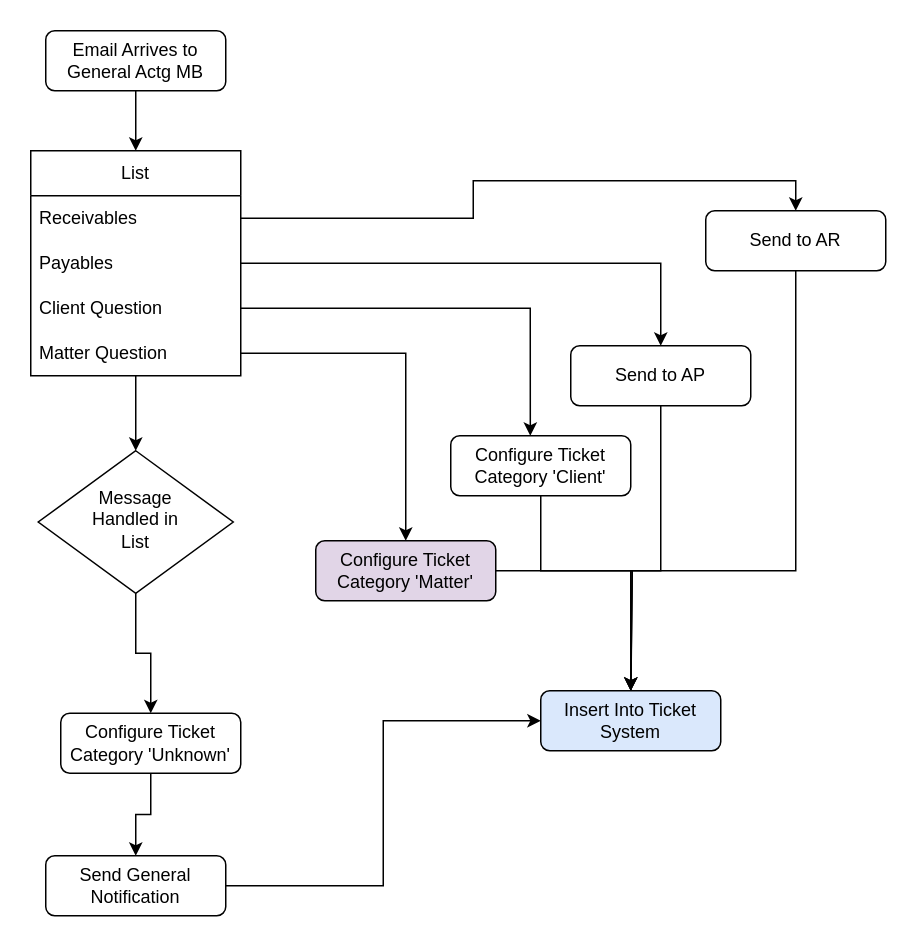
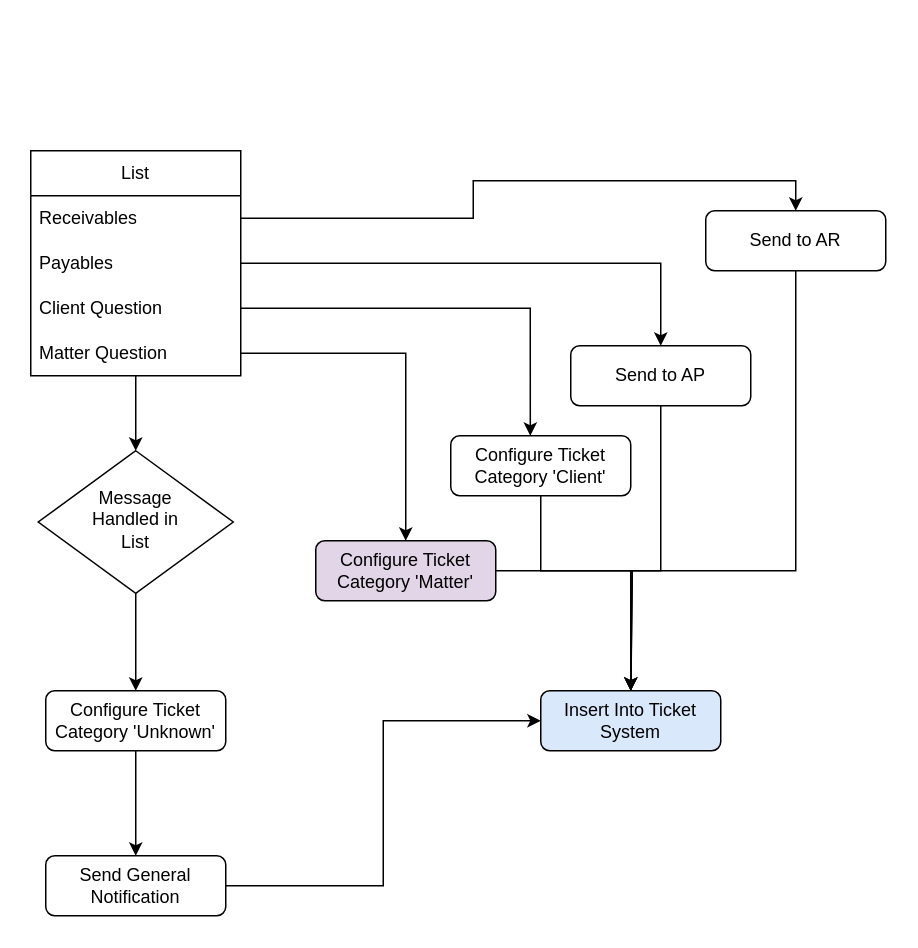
  <mxCell id="0" />
  <mxCell id="1" parent="0" />
- <mxCell id="2" value="" style="edgeStyle=orthogonalEdgeStyle;rounded=0;orthogonalLoop=1;jettySize=auto;html=1;entryX=0.5;entryY=0;entryDx=0;entryDy=0;" edge="1" parent="1" source="3" target="12"><mxGeometry relative="1" as="geometry" /></mxCell>
- <mxCell id="3" value="Email Arrives to General Actg MB" style="rounded=1;whiteSpace=wrap;html=1;fontSize=12;glass=0;strokeWidth=1;shadow=0;" parent="1" vertex="1"><mxGeometry x="30" y="20" width="120" height="40" as="geometry" /></mxCell>
  <mxCell id="4" style="edgeStyle=orthogonalEdgeStyle;rounded=0;orthogonalLoop=1;jettySize=auto;html=1;entryX=0.5;entryY=0;entryDx=0;entryDy=0;" edge="1" parent="1" source="5" target="28"><mxGeometry relative="1" as="geometry" /></mxCell>
  <mxCell id="5" value="Message&lt;div&gt;Handled in&lt;/div&gt;&lt;div&gt;List&lt;/div&gt;" style="rhombus;whiteSpace=wrap;html=1;shadow=0;fontFamily=Helvetica;fontSize=12;align=center;strokeWidth=1;spacing=6;spacingTop=-4;" parent="1" vertex="1"><mxGeometry x="25" y="300" width="130" height="95" as="geometry" /></mxCell>
  <mxCell id="6" style="edgeStyle=orthogonalEdgeStyle;rounded=0;orthogonalLoop=1;jettySize=auto;html=1;" edge="1" parent="1" source="7"><mxGeometry relative="1" as="geometry"><mxPoint x="420" y="470" as="targetPoint" /><Array as="points"><mxPoint x="360" y="380" /><mxPoint x="421" y="380" /></Array></mxGeometry></mxCell>
  <mxCell id="7" value="Configure Ticket&lt;div&gt;Category 'Client'&lt;/div&gt;" style="rounded=1;whiteSpace=wrap;html=1;fontSize=12;glass=0;strokeWidth=1;shadow=0;" parent="1" vertex="1"><mxGeometry x="300" y="290" width="120" height="40" as="geometry" /></mxCell>
  <mxCell id="8" style="edgeStyle=orthogonalEdgeStyle;rounded=0;orthogonalLoop=1;jettySize=auto;html=1;entryX=0;entryY=0.5;entryDx=0;entryDy=0;" edge="1" parent="1" source="9" target="10"><mxGeometry relative="1" as="geometry" /></mxCell>
  <mxCell id="9" value="Send General&lt;div&gt;Notification&lt;/div&gt;" style="rounded=1;whiteSpace=wrap;html=1;fontSize=12;glass=0;strokeWidth=1;shadow=0;" parent="1" vertex="1"><mxGeometry x="30" y="570" width="120" height="40" as="geometry" /></mxCell>
  <mxCell id="10" value="Insert Into Ticket System" style="rounded=1;whiteSpace=wrap;html=1;fontSize=12;glass=0;strokeWidth=1;shadow=0;fillColor=#dae8fc;" parent="1" vertex="1"><mxGeometry x="360" y="460" width="120" height="40" as="geometry" /></mxCell>
  <mxCell id="11" value="" style="edgeStyle=orthogonalEdgeStyle;rounded=0;orthogonalLoop=1;jettySize=auto;html=1;" edge="1" parent="1" source="12" target="5"><mxGeometry relative="1" as="geometry" /></mxCell>
  <mxCell id="12" value="List" style="swimlane;fontStyle=0;childLayout=stackLayout;horizontal=1;startSize=30;horizontalStack=0;resizeParent=1;resizeParentMax=0;resizeLast=0;collapsible=1;marginBottom=0;whiteSpace=wrap;html=1;container=0;" vertex="1" parent="1"><mxGeometry x="20" y="100" width="140" height="150" as="geometry" /></mxCell>
  <mxCell id="13" value="Receivables" style="text;strokeColor=none;fillColor=none;align=left;verticalAlign=middle;spacingLeft=4;spacingRight=4;overflow=hidden;points=[[0,0.5],[1,0.5]];portConstraint=eastwest;rotatable=0;whiteSpace=wrap;html=1;" vertex="1" parent="12"><mxGeometry y="30" width="140" height="30" as="geometry" /></mxCell>
  <mxCell id="14" value="Payables" style="text;strokeColor=none;fillColor=none;align=left;verticalAlign=middle;spacingLeft=4;spacingRight=4;overflow=hidden;points=[[0,0.5],[1,0.5]];portConstraint=eastwest;rotatable=0;whiteSpace=wrap;html=1;" vertex="1" parent="12"><mxGeometry y="60" width="140" height="30" as="geometry" /></mxCell>
  <mxCell id="15" value="Client Question" style="text;strokeColor=none;fillColor=none;align=left;verticalAlign=middle;spacingLeft=4;spacingRight=4;overflow=hidden;points=[[0,0.5],[1,0.5]];portConstraint=eastwest;rotatable=0;whiteSpace=wrap;html=1;" vertex="1" parent="12"><mxGeometry y="90" width="140" height="30" as="geometry" /></mxCell>
  <mxCell id="16" value="Matter Question" style="text;strokeColor=none;fillColor=none;align=left;verticalAlign=middle;spacingLeft=4;spacingRight=4;overflow=hidden;points=[[0,0.5],[1,0.5]];portConstraint=eastwest;rotatable=0;whiteSpace=wrap;html=1;" vertex="1" parent="12"><mxGeometry y="120" width="140" height="30" as="geometry" /></mxCell>
  <mxCell id="17" style="edgeStyle=orthogonalEdgeStyle;rounded=0;orthogonalLoop=1;jettySize=auto;html=1;exitX=0.5;exitY=1;exitDx=0;exitDy=0;" edge="1" parent="1" source="18"><mxGeometry relative="1" as="geometry"><mxPoint x="420" y="460" as="targetPoint" /><Array as="points"><mxPoint x="530" y="380" /><mxPoint x="420" y="380" /></Array></mxGeometry></mxCell>
  <mxCell id="18" value="Send to AR" style="rounded=1;whiteSpace=wrap;html=1;fontSize=12;glass=0;strokeWidth=1;shadow=0;" vertex="1" parent="1"><mxGeometry x="470" y="140" width="120" height="40" as="geometry" /></mxCell>
  <mxCell id="19" style="edgeStyle=orthogonalEdgeStyle;rounded=0;orthogonalLoop=1;jettySize=auto;html=1;" edge="1" parent="1" source="20"><mxGeometry relative="1" as="geometry"><mxPoint x="420" y="460" as="targetPoint" /><Array as="points"><mxPoint x="440" y="380" /><mxPoint x="421" y="380" /></Array></mxGeometry></mxCell>
  <mxCell id="20" value="Send to AP" style="rounded=1;whiteSpace=wrap;html=1;fontSize=12;glass=0;strokeWidth=1;shadow=0;" vertex="1" parent="1"><mxGeometry x="380" y="230" width="120" height="40" as="geometry" /></mxCell>
  <mxCell id="21" style="edgeStyle=orthogonalEdgeStyle;rounded=0;orthogonalLoop=1;jettySize=auto;html=1;entryX=0.5;entryY=0;entryDx=0;entryDy=0;" edge="1" parent="1" source="22" target="10"><mxGeometry relative="1" as="geometry" /></mxCell>
  <mxCell id="22" value="Configure Ticket&lt;div&gt;Category 'Matter'&lt;/div&gt;" style="rounded=1;whiteSpace=wrap;html=1;fontSize=12;glass=0;strokeWidth=1;shadow=0;fillColor=#e1d5e7;" vertex="1" parent="1"><mxGeometry x="210" y="360" width="120" height="40" as="geometry" /></mxCell>
  <mxCell id="23" style="edgeStyle=orthogonalEdgeStyle;rounded=0;orthogonalLoop=1;jettySize=auto;html=1;entryX=0.5;entryY=0;entryDx=0;entryDy=0;" edge="1" parent="1" source="13" target="18"><mxGeometry relative="1" as="geometry" /></mxCell>
  <mxCell id="24" style="edgeStyle=orthogonalEdgeStyle;rounded=0;orthogonalLoop=1;jettySize=auto;html=1;" edge="1" parent="1" source="14" target="20"><mxGeometry relative="1" as="geometry" /></mxCell>
  <mxCell id="25" style="edgeStyle=orthogonalEdgeStyle;rounded=0;orthogonalLoop=1;jettySize=auto;html=1;entryX=0.442;entryY=0;entryDx=0;entryDy=0;entryPerimeter=0;" edge="1" parent="1" source="15" target="7"><mxGeometry relative="1" as="geometry" /></mxCell>
  <mxCell id="26" style="edgeStyle=orthogonalEdgeStyle;rounded=0;orthogonalLoop=1;jettySize=auto;html=1;entryX=0.5;entryY=0;entryDx=0;entryDy=0;" edge="1" parent="1" source="16" target="22"><mxGeometry relative="1" as="geometry" /></mxCell>
  <mxCell id="27" style="edgeStyle=orthogonalEdgeStyle;rounded=0;orthogonalLoop=1;jettySize=auto;html=1;entryX=0.5;entryY=0;entryDx=0;entryDy=0;" edge="1" parent="1" source="28" target="9"><mxGeometry relative="1" as="geometry" /></mxCell>
- <mxCell id="28" value="Configure Ticket&lt;div&gt;Category 'Unknown'&lt;/div&gt;" style="rounded=1;whiteSpace=wrap;html=1;fontSize=12;glass=0;strokeWidth=1;shadow=0;" vertex="1" parent="1"><mxGeometry x="40" y="475" width="120" height="40" as="geometry" /></mxCell>
+ <mxCell id="28" value="Configure Ticket&lt;div&gt;Category 'Unknown'&lt;/div&gt;" style="rounded=1;whiteSpace=wrap;html=1;fontSize=12;glass=0;strokeWidth=1;shadow=0;" vertex="1" parent="1"><mxGeometry x="30" y="460" width="120" height="40" as="geometry" /></mxCell>
